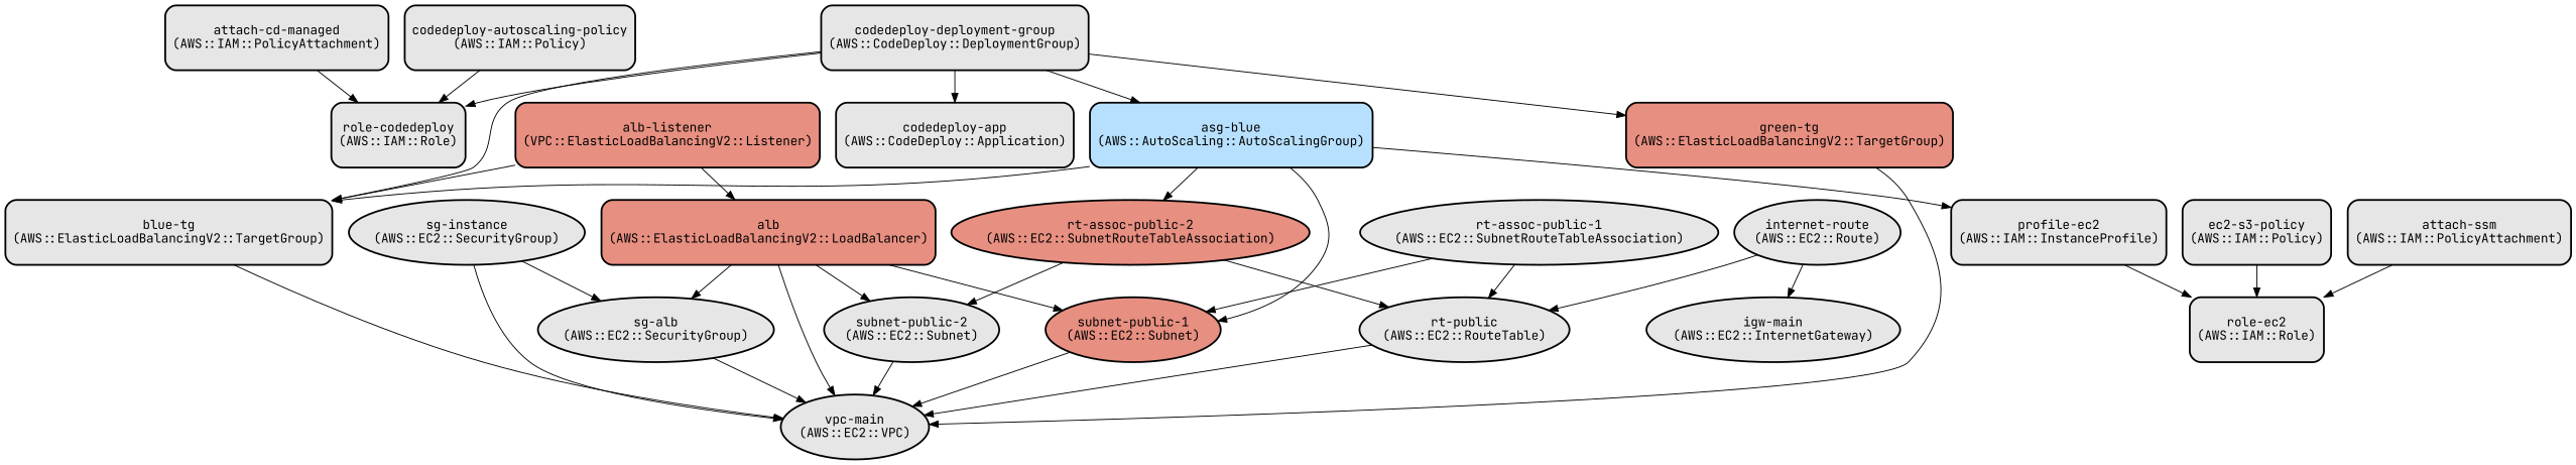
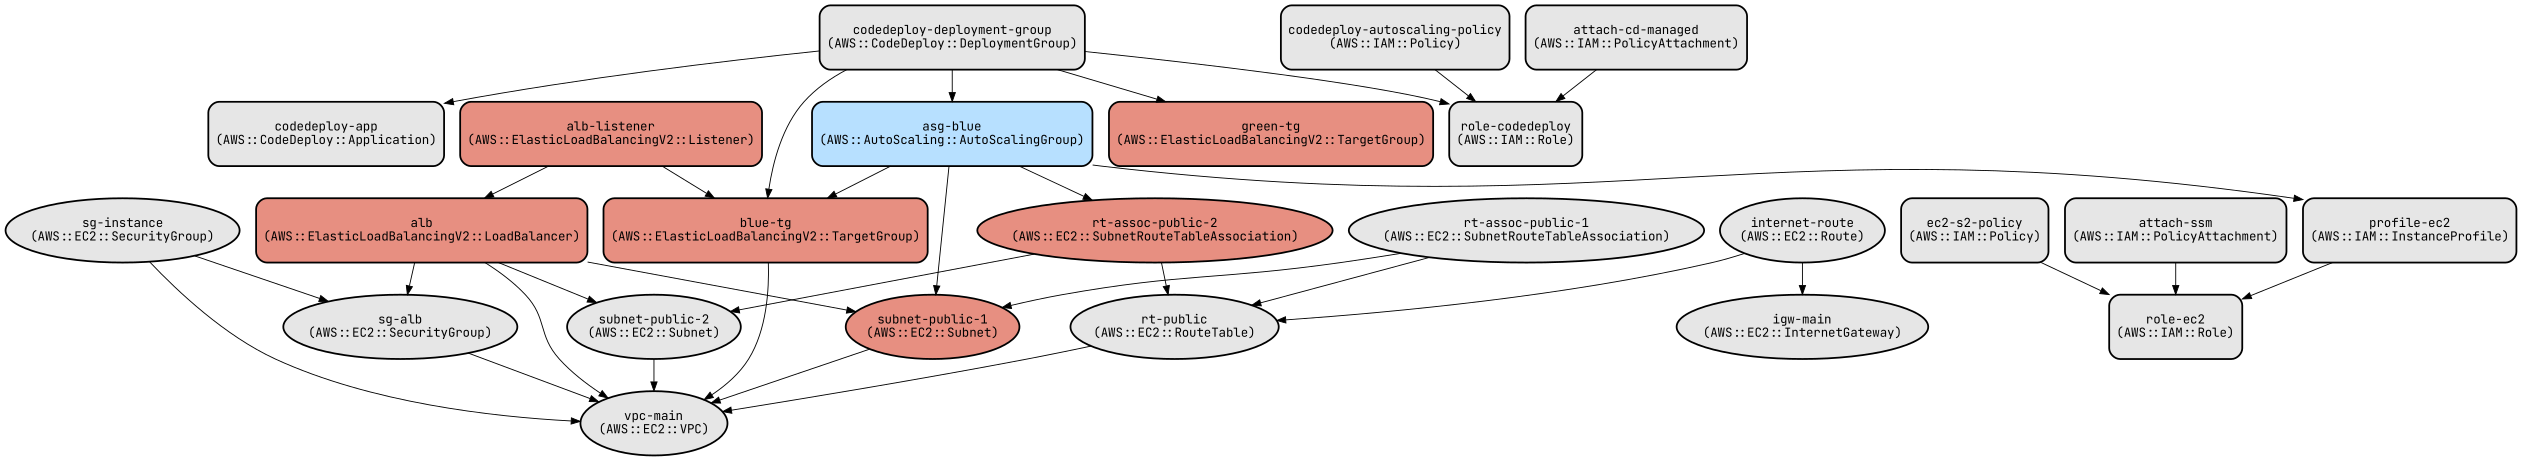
  digraph {
    fontname="JetBrains Mono"
    node [color=black fillcolor="#E6E6E6" fontname="JetBrains Mono" style="filled,bold,rounded" shape=rectangle]
    edge [fontname="JetBrains Mono"]
    n1 [height=1 label="vpc-main\n(AWS::EC2::VPC)" shape=""]
    n2 [fillcolor="#E78F81" height=1 label="subnet-public-1\n(AWS::EC2::Subnet)" shape=""]
    n3 [height=1 label="subnet-public-2\n(AWS::EC2::Subnet)" shape=""]
    n4 [height=1 label="igw-main\n(AWS::EC2::InternetGateway)" shape=""]
    n5 [height=1 label="rt-public\n(AWS::EC2::RouteTable)" shape=""]
    n6 [height=1 label="internet-route\n(AWS::EC2::Route)" shape=""]
    n7 [height=1 label="rt-assoc-public-1\n(AWS::EC2::SubnetRouteTableAssociation)" shape=""]
    n8 [fillcolor="#E78F81" height=1 label="rt-assoc-public-2\n(AWS::EC2::SubnetRouteTableAssociation)" shape=""]
    n9 [height=1 label="sg-alb\n(AWS::EC2::SecurityGroup)" shape=""]
    n10 [height=1 label="sg-instance\n(AWS::EC2::SecurityGroup)" shape=""]
    n11 [height=1 label="role-codedeploy\n(AWS::IAM::Role)"]
    n12 [height=1 label="codedeploy-autoscaling-policy\n(AWS::IAM::Policy)"]
    n13 [height=1 label="attach-cd-managed\n(AWS::IAM::PolicyAttachment)"]
    n14 [height=1 label="role-ec2\n(AWS::IAM::Role)"]
-   n15 [height=1 label="ec2-s3-policy\n(AWS::IAM::Policy)"]
+   n15 [height=1 label="ec2-s2-policy\n(AWS::IAM::Policy)"]
    n16 [height=1 label="attach-ssm\n(AWS::IAM::PolicyAttachment)"]
    n17 [height=1 label="profile-ec2\n(AWS::IAM::InstanceProfile)"]
    n18 [fillcolor="#E78F81" height=1 label="alb\n(AWS::ElasticLoadBalancingV2::LoadBalancer)"]
-   n19 [height=1 label="blue-tg\n(AWS::ElasticLoadBalancingV2::TargetGroup)"]
+   n19 [fillcolor="#E78F81" height=1 label="blue-tg\n(AWS::ElasticLoadBalancingV2::TargetGroup)"]
    n20 [fillcolor="#E78F81" height=1 label="green-tg\n(AWS::ElasticLoadBalancingV2::TargetGroup)"]
-   n21 [fillcolor="#E78F81" height=1 label="alb-listener\n(VPC::ElasticLoadBalancingV2::Listener)"]
+   n21 [fillcolor="#E78F81" height=1 label="alb-listener\n(AWS::ElasticLoadBalancingV2::Listener)"]
    n22 [fillcolor="#B7E0FF" height=1 label="asg-blue\n(AWS::AutoScaling::AutoScalingGroup)"]
    n23 [height=1 label="codedeploy-app\n(AWS::CodeDeploy::Application)"]
    n24 [height=1 label="codedeploy-deployment-group\n(AWS::CodeDeploy::DeploymentGroup)"]
    n2 -> n1
    n3 -> n1
    n5 -> n1
    n6 -> n4
    n6 -> n5
    n7 -> n2
    n7 -> n5
    n8 -> n3
    n8 -> n5
    n9 -> n1
    n10 -> n1
    n10 -> n9
    n12 -> n11
    n13 -> n11
    n15 -> n14
    n16 -> n14
    n17 -> n14
    n18 -> n1
    n18 -> n2
    n18 -> n3
    n18 -> n9
    n19 -> n1
-   n20 -> n1
    n21 -> n18
    n21 -> n19
    n22 -> n2
    n22 -> n8
    n22 -> n17
    n22 -> n19
    n24 -> n11
    n24 -> n19
    n24 -> n20
    n24 -> n22
    n24 -> n23
  }
